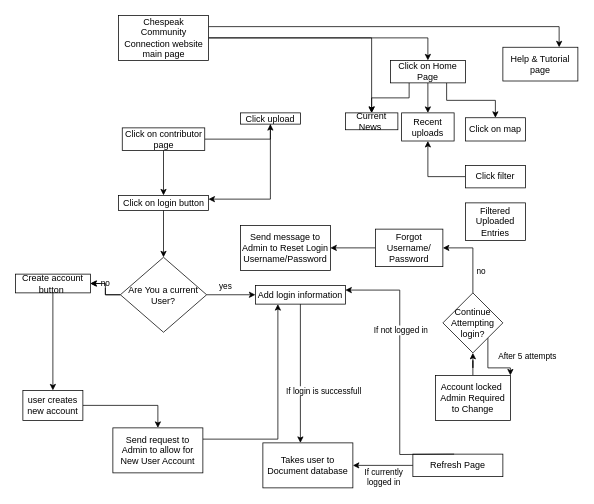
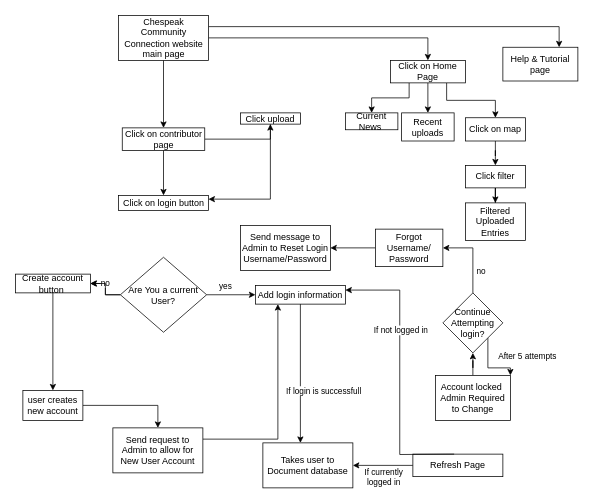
  <mxCell id="0" />
  <mxCell id="1" parent="0" />
- <mxCell id="2" value="" style="edgeStyle=orthogonalEdgeStyle;rounded=0;orthogonalLoop=1;jettySize=auto;html=1;" edge="1" parent="1" source="5" target="33"><mxGeometry relative="1" as="geometry" /></mxCell>
+ <mxCell id="2" value="" style="edgeStyle=orthogonalEdgeStyle;rounded=0;orthogonalLoop=1;jettySize=auto;html=1;" edge="1" parent="1" source="5" target="21"><mxGeometry relative="1" as="geometry" /></mxCell>
  <mxCell id="3" style="edgeStyle=orthogonalEdgeStyle;rounded=0;orthogonalLoop=1;jettySize=auto;html=1;exitX=1;exitY=0.5;exitDx=0;exitDy=0;entryX=0.5;entryY=0;entryDx=0;entryDy=0;" edge="1" parent="1" source="5" target="32"><mxGeometry relative="1" as="geometry" /></mxCell>
  <mxCell id="4" style="edgeStyle=orthogonalEdgeStyle;rounded=0;orthogonalLoop=1;jettySize=auto;html=1;exitX=1;exitY=0.25;exitDx=0;exitDy=0;entryX=0.75;entryY=0;entryDx=0;entryDy=0;" edge="1" parent="1" source="5" target="40"><mxGeometry relative="1" as="geometry" /></mxCell>
  <mxCell id="5" value="Chespeak Community Connection website&lt;br style=&quot;border-color: var(--border-color);&quot;&gt;main page" style="rounded=0;whiteSpace=wrap;html=1;" vertex="1" parent="1"><mxGeometry x="157.5" y="20" width="120" height="60" as="geometry" /></mxCell>
- <mxCell id="6" value="" style="edgeStyle=orthogonalEdgeStyle;rounded=0;orthogonalLoop=1;jettySize=auto;html=1;" edge="1" parent="1" source="7" target="13"><mxGeometry relative="1" as="geometry" /></mxCell>
  <mxCell id="7" value="Click on login button" style="rounded=0;whiteSpace=wrap;html=1;" vertex="1" parent="1"><mxGeometry x="157.5" y="260" width="120" height="20" as="geometry" /></mxCell>
  <mxCell id="8" value="" style="edgeStyle=orthogonalEdgeStyle;rounded=0;orthogonalLoop=1;jettySize=auto;html=1;" edge="1" parent="1" source="13" target="14"><mxGeometry relative="1" as="geometry" /></mxCell>
  <mxCell id="9" value="yes&lt;br&gt;" style="edgeLabel;html=1;align=center;verticalAlign=middle;resizable=0;points=[];" connectable="0" vertex="1" parent="8"><mxGeometry x="0.111" y="-1" relative="1" as="geometry"><mxPoint x="-12" y="-13" as="offset" /></mxGeometry></mxCell>
  <mxCell id="10" value="" style="edgeStyle=orthogonalEdgeStyle;rounded=0;orthogonalLoop=1;jettySize=auto;html=1;" edge="1" parent="1" source="13" target="16"><mxGeometry relative="1" as="geometry" /></mxCell>
  <mxCell id="11" value="no&lt;br&gt;" style="edgeLabel;html=1;align=center;verticalAlign=middle;resizable=0;points=[];" connectable="0" vertex="1" parent="10"><mxGeometry x="-0.168" y="1" relative="1" as="geometry"><mxPoint y="-13" as="offset" /></mxGeometry></mxCell>
  <mxCell id="12" value="" style="edgeStyle=orthogonalEdgeStyle;rounded=0;orthogonalLoop=1;jettySize=auto;html=1;" edge="1" parent="1" source="13" target="16"><mxGeometry relative="1" as="geometry" /></mxCell>
  <mxCell id="13" value="Are You a current User?" style="rhombus;whiteSpace=wrap;html=1;" vertex="1" parent="1"><mxGeometry x="160" y="342.5" width="115" height="100" as="geometry" /></mxCell>
  <mxCell id="14" value="Add login information" style="rounded=0;whiteSpace=wrap;html=1;" vertex="1" parent="1"><mxGeometry x="340" y="380" width="120" height="25" as="geometry" /></mxCell>
  <mxCell id="15" value="" style="edgeStyle=orthogonalEdgeStyle;rounded=0;orthogonalLoop=1;jettySize=auto;html=1;" edge="1" parent="1" source="16" target="18"><mxGeometry relative="1" as="geometry" /></mxCell>
  <mxCell id="16" value="Create account button&amp;nbsp;" style="rounded=0;whiteSpace=wrap;html=1;" vertex="1" parent="1"><mxGeometry x="20" y="365" width="100" height="25" as="geometry" /></mxCell>
  <mxCell id="17" value="" style="edgeStyle=orthogonalEdgeStyle;rounded=0;orthogonalLoop=1;jettySize=auto;html=1;" edge="1" parent="1" source="18" target="25"><mxGeometry relative="1" as="geometry" /></mxCell>
  <mxCell id="18" value="user creates new account" style="rounded=0;whiteSpace=wrap;html=1;" vertex="1" parent="1"><mxGeometry x="30" y="520" width="80" height="40" as="geometry" /></mxCell>
  <mxCell id="19" value="" style="edgeStyle=orthogonalEdgeStyle;rounded=0;orthogonalLoop=1;jettySize=auto;html=1;" edge="1" parent="1" source="21" target="23"><mxGeometry relative="1" as="geometry" /></mxCell>
  <mxCell id="20" value="" style="edgeStyle=orthogonalEdgeStyle;rounded=0;orthogonalLoop=1;jettySize=auto;html=1;" edge="1" parent="1" source="21" target="7"><mxGeometry relative="1" as="geometry" /></mxCell>
  <mxCell id="21" value="Click on contributor page" style="rounded=0;whiteSpace=wrap;html=1;" vertex="1" parent="1"><mxGeometry x="162.5" y="170" width="110" height="30" as="geometry" /></mxCell>
  <mxCell id="22" style="edgeStyle=orthogonalEdgeStyle;rounded=0;orthogonalLoop=1;jettySize=auto;html=1;exitX=0.5;exitY=1;exitDx=0;exitDy=0;entryX=1;entryY=0.25;entryDx=0;entryDy=0;" edge="1" parent="1" source="23" target="7"><mxGeometry relative="1" as="geometry" /></mxCell>
  <mxCell id="23" value="Click upload" style="whiteSpace=wrap;html=1;rounded=0;" vertex="1" parent="1"><mxGeometry x="320" y="150" width="80" height="15" as="geometry" /></mxCell>
  <mxCell id="24" style="edgeStyle=orthogonalEdgeStyle;rounded=0;orthogonalLoop=1;jettySize=auto;html=1;exitX=1;exitY=0.25;exitDx=0;exitDy=0;entryX=0.25;entryY=1;entryDx=0;entryDy=0;" edge="1" parent="1" source="25" target="14"><mxGeometry relative="1" as="geometry" /></mxCell>
  <mxCell id="25" value="Send request to Admin to allow for New User Account" style="rounded=0;whiteSpace=wrap;html=1;" vertex="1" parent="1"><mxGeometry x="150" y="570" width="120" height="60" as="geometry" /></mxCell>
  <mxCell id="26" value="Takes user to Document database" style="rounded=0;whiteSpace=wrap;html=1;" vertex="1" parent="1"><mxGeometry x="350" y="590" width="120" height="60" as="geometry" /></mxCell>
  <mxCell id="27" style="edgeStyle=orthogonalEdgeStyle;rounded=0;orthogonalLoop=1;jettySize=auto;html=1;exitX=0.5;exitY=1;exitDx=0;exitDy=0;entryX=0.417;entryY=0;entryDx=0;entryDy=0;entryPerimeter=0;" edge="1" parent="1" source="14" target="26"><mxGeometry relative="1" as="geometry" /></mxCell>
  <mxCell id="28" value="If login is successfull" style="edgeLabel;html=1;align=center;verticalAlign=middle;resizable=0;points=[];" connectable="0" vertex="1" parent="27"><mxGeometry x="-0.012" relative="1" as="geometry"><mxPoint x="30" y="25" as="offset" /></mxGeometry></mxCell>
  <mxCell id="29" style="edgeStyle=orthogonalEdgeStyle;rounded=0;orthogonalLoop=1;jettySize=auto;html=1;exitX=0.25;exitY=1;exitDx=0;exitDy=0;entryX=0.5;entryY=0;entryDx=0;entryDy=0;" edge="1" parent="1" source="32" target="33"><mxGeometry relative="1" as="geometry" /></mxCell>
  <mxCell id="30" value="" style="edgeStyle=orthogonalEdgeStyle;rounded=0;orthogonalLoop=1;jettySize=auto;html=1;" edge="1" parent="1" source="32" target="34"><mxGeometry relative="1" as="geometry" /></mxCell>
  <mxCell id="31" style="edgeStyle=orthogonalEdgeStyle;rounded=0;orthogonalLoop=1;jettySize=auto;html=1;exitX=0.75;exitY=1;exitDx=0;exitDy=0;entryX=0.5;entryY=0;entryDx=0;entryDy=0;" edge="1" parent="1" source="32" target="36"><mxGeometry relative="1" as="geometry" /></mxCell>
  <mxCell id="32" value="Click on Home Page" style="rounded=0;whiteSpace=wrap;html=1;" vertex="1" parent="1"><mxGeometry x="520" y="80" width="100" height="30" as="geometry" /></mxCell>
  <mxCell id="33" value="Current News&amp;nbsp;" style="rounded=0;whiteSpace=wrap;html=1;" vertex="1" parent="1"><mxGeometry x="460" y="150" width="70" height="22.5" as="geometry" /></mxCell>
  <mxCell id="34" value="Recent uploads" style="rounded=0;whiteSpace=wrap;html=1;" vertex="1" parent="1"><mxGeometry x="535" y="150" width="70" height="37.5" as="geometry" /></mxCell>
+ <mxCell id="35" value="" style="edgeStyle=orthogonalEdgeStyle;rounded=0;orthogonalLoop=1;jettySize=auto;html=1;" edge="1" parent="1" source="36" target="38"><mxGeometry relative="1" as="geometry" /></mxCell>
  <mxCell id="36" value="Click on map" style="rounded=0;whiteSpace=wrap;html=1;" vertex="1" parent="1"><mxGeometry x="620" y="156.5" width="80" height="31" as="geometry" /></mxCell>
- <mxCell id="37" value="" style="edgeStyle=orthogonalEdgeStyle;rounded=0;orthogonalLoop=1;jettySize=auto;html=1;" edge="1" parent="1" source="38" target="34"><mxGeometry relative="1" as="geometry" /></mxCell>
+ <mxCell id="37" value="" style="edgeStyle=orthogonalEdgeStyle;rounded=0;orthogonalLoop=1;jettySize=auto;html=1;" edge="1" parent="1" source="38" target="39"><mxGeometry relative="1" as="geometry" /></mxCell>
  <mxCell id="38" value="Click filter" style="rounded=0;whiteSpace=wrap;html=1;" vertex="1" parent="1"><mxGeometry x="620" y="220" width="80" height="30" as="geometry" /></mxCell>
  <mxCell id="39" value="Filtered Uploaded Entries" style="rounded=0;whiteSpace=wrap;html=1;" vertex="1" parent="1"><mxGeometry x="620" y="270" width="80" height="50" as="geometry" /></mxCell>
  <mxCell id="40" value="Help &amp;amp; Tutorial page" style="rounded=0;whiteSpace=wrap;html=1;" vertex="1" parent="1"><mxGeometry x="670" y="62.5" width="100" height="45" as="geometry" /></mxCell>
  <mxCell id="41" value="" style="edgeStyle=orthogonalEdgeStyle;rounded=0;orthogonalLoop=1;jettySize=auto;html=1;" edge="1" parent="1" source="43" target="26"><mxGeometry relative="1" as="geometry" /></mxCell>
  <mxCell id="42" value="If currently &lt;br&gt;logged in" style="edgeLabel;html=1;align=center;verticalAlign=middle;resizable=0;points=[];" connectable="0" vertex="1" parent="41"><mxGeometry x="0.05" y="1" relative="1" as="geometry"><mxPoint x="2" y="14" as="offset" /></mxGeometry></mxCell>
  <mxCell id="43" value="Refresh Page" style="rounded=0;whiteSpace=wrap;html=1;" vertex="1" parent="1"><mxGeometry x="550" y="605" width="120" height="30" as="geometry" /></mxCell>
  <mxCell id="44" value="Send message to Admin to Reset Login Username/Password" style="rounded=0;whiteSpace=wrap;html=1;" vertex="1" parent="1"><mxGeometry x="320" y="300" width="120" height="60" as="geometry" /></mxCell>
  <mxCell id="45" value="" style="edgeStyle=orthogonalEdgeStyle;rounded=0;orthogonalLoop=1;jettySize=auto;html=1;" edge="1" parent="1" source="46" target="44"><mxGeometry relative="1" as="geometry" /></mxCell>
  <mxCell id="46" value="Forgot Username/ Password" style="rounded=0;whiteSpace=wrap;html=1;" vertex="1" parent="1"><mxGeometry x="500" y="305" width="90" height="50" as="geometry" /></mxCell>
  <mxCell id="47" style="edgeStyle=orthogonalEdgeStyle;rounded=0;orthogonalLoop=1;jettySize=auto;html=1;exitX=0;exitY=0.25;exitDx=0;exitDy=0;entryX=1;entryY=0.25;entryDx=0;entryDy=0;" edge="1" parent="1" target="14"><mxGeometry relative="1" as="geometry"><mxPoint x="605" y="605" as="sourcePoint" /><mxPoint x="500.96" y="396.5" as="targetPoint" /></mxGeometry></mxCell>
  <mxCell id="48" value="If not logged in" style="edgeLabel;html=1;align=center;verticalAlign=middle;resizable=0;points=[];" connectable="0" vertex="1" parent="47"><mxGeometry x="0.312" relative="1" as="geometry"><mxPoint x="1" as="offset" /></mxGeometry></mxCell>
  <mxCell id="49" style="edgeStyle=orthogonalEdgeStyle;rounded=0;orthogonalLoop=1;jettySize=auto;html=1;exitX=0.5;exitY=0;exitDx=0;exitDy=0;entryX=1;entryY=0.5;entryDx=0;entryDy=0;" edge="1" parent="1" source="53" target="46"><mxGeometry relative="1" as="geometry" /></mxCell>
  <mxCell id="50" value="no" style="edgeLabel;html=1;align=center;verticalAlign=middle;resizable=0;points=[];" connectable="0" vertex="1" parent="49"><mxGeometry x="-0.34" y="-2" relative="1" as="geometry"><mxPoint x="8" y="3" as="offset" /></mxGeometry></mxCell>
  <mxCell id="51" style="edgeStyle=orthogonalEdgeStyle;rounded=0;orthogonalLoop=1;jettySize=auto;html=1;exitX=1;exitY=1;exitDx=0;exitDy=0;entryX=1;entryY=0;entryDx=0;entryDy=0;" edge="1" parent="1" source="53" target="55"><mxGeometry relative="1" as="geometry" /></mxCell>
  <mxCell id="52" value="&amp;nbsp;After 5 attempts" style="edgeLabel;html=1;align=center;verticalAlign=middle;resizable=0;points=[];" connectable="0" vertex="1" parent="51"><mxGeometry x="-0.425" relative="1" as="geometry"><mxPoint x="50" as="offset" /></mxGeometry></mxCell>
  <mxCell id="53" value="Continue Attempting login?" style="rhombus;whiteSpace=wrap;html=1;" vertex="1" parent="1"><mxGeometry x="590" y="390" width="80" height="80" as="geometry" /></mxCell>
  <mxCell id="54" value="" style="edgeStyle=orthogonalEdgeStyle;rounded=0;orthogonalLoop=1;jettySize=auto;html=1;" edge="1" parent="1" source="55" target="53"><mxGeometry relative="1" as="geometry" /></mxCell>
  <mxCell id="55" value="Account locked&amp;nbsp;&lt;br&gt;Admin Required to Change" style="rounded=0;whiteSpace=wrap;html=1;" vertex="1" parent="1"><mxGeometry x="580" y="500" width="100" height="60" as="geometry" /></mxCell>
